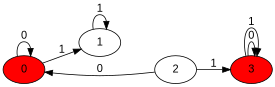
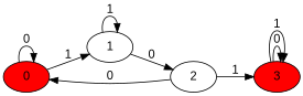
  digraph {
    rankdir=LR
    fontname="Liberation Sans"
    node [fontname="Liberation Sans"]
    edge [fontname="Liberation Sans"]
    0 [fillcolor=red style=filled]
    1
    3 [fillcolor=red style=filled]
    2
    0 -> 0 [label=0]
    0 -> 1 [label=1]
    1 -> 1 [label=1]
+   1 -> 2 [label=0]
    3 -> 3 [label=0]
    3 -> 3 [label=1]
    2 -> 0 [label=0]
    2 -> 3 [label=1]
  }
